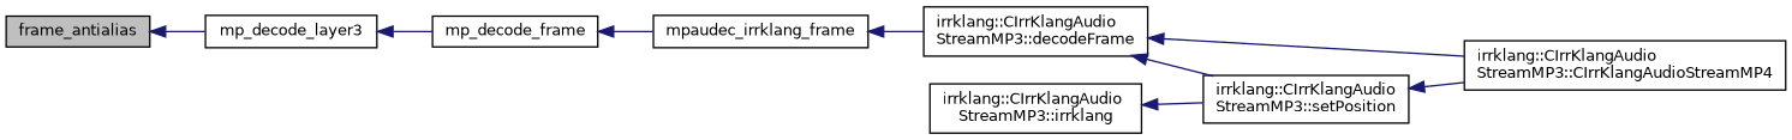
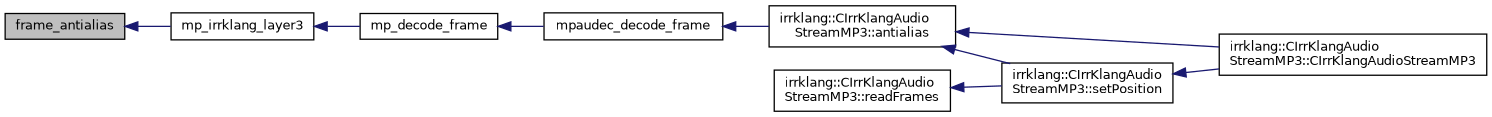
  digraph {
    rankdir=LR
    node [color=black fontname=Helvetica fontsize=10 shape=record]
    edge [color=midnightblue dir=back fontname=Helvetica fontsize=10 labelfontname=Helvetica labelfontsize=10 style=solid]
    n1 [fillcolor=grey75 fontcolor=black height=0.2 label=frame_antialias style=filled width=0.4]
-   n2 [height=0.2 label=mp_decode_layer3 width=0.4]
+   n2 [height=0.2 label=mp_irrklang_layer3 width=0.4]
    n3 [height=0.2 label=mp_decode_frame width=0.4]
-   n4 [height=0.2 label=mpaudec_irrklang_frame width=0.4]
-   n5 [height=0.2 label="irrklang::CIrrKlangAudio\lStreamMP3::decodeFrame" width=0.4]
-   n6 [height=0.2 label="irrklang::CIrrKlangAudio\lStreamMP3::CIrrKlangAudioStreamMP4" width=0.4]
+   n4 [height=0.2 label=mpaudec_decode_frame width=0.4]
+   n5 [height=0.2 label="irrklang::CIrrKlangAudio\lStreamMP3::antialias" width=0.4]
+   n6 [height=0.2 label="irrklang::CIrrKlangAudio\lStreamMP3::CIrrKlangAudioStreamMP3" width=0.4]
    n7 [height=0.2 label="irrklang::CIrrKlangAudio\lStreamMP3::setPosition" width=0.4]
-   n8 [height=0.2 label="irrklang::CIrrKlangAudio\lStreamMP3::irrklang" width=0.4]
+   n8 [height=0.2 label="irrklang::CIrrKlangAudio\lStreamMP3::readFrames" width=0.4]
    n1 -> n2
    n2 -> n3
    n3 -> n4
    n4 -> n5
    n5 -> n6
    n5 -> n7
    n7 -> n6
    n8 -> n7
  }
